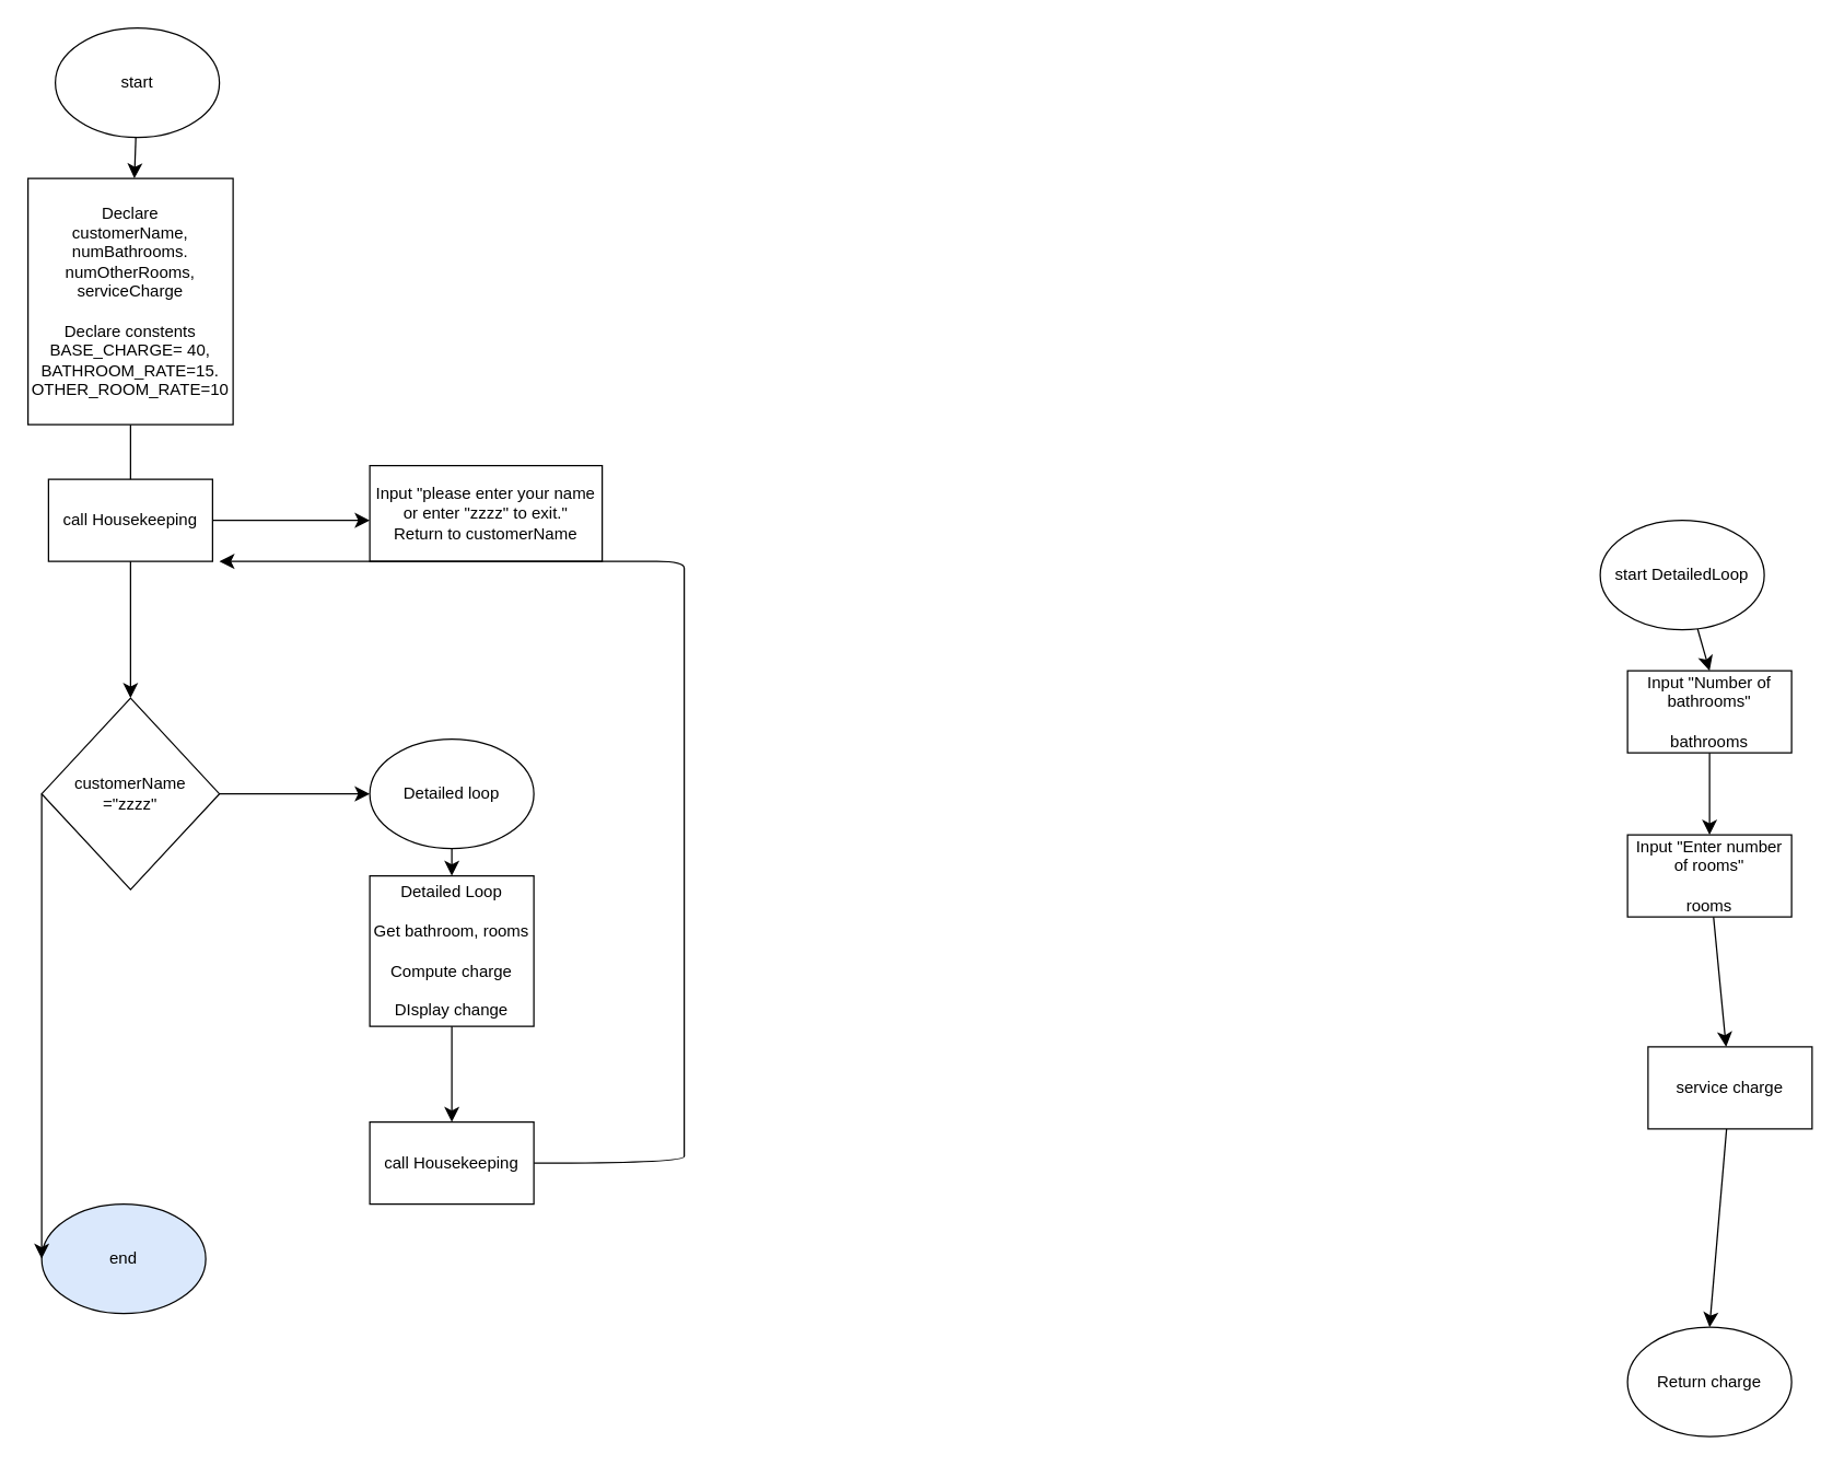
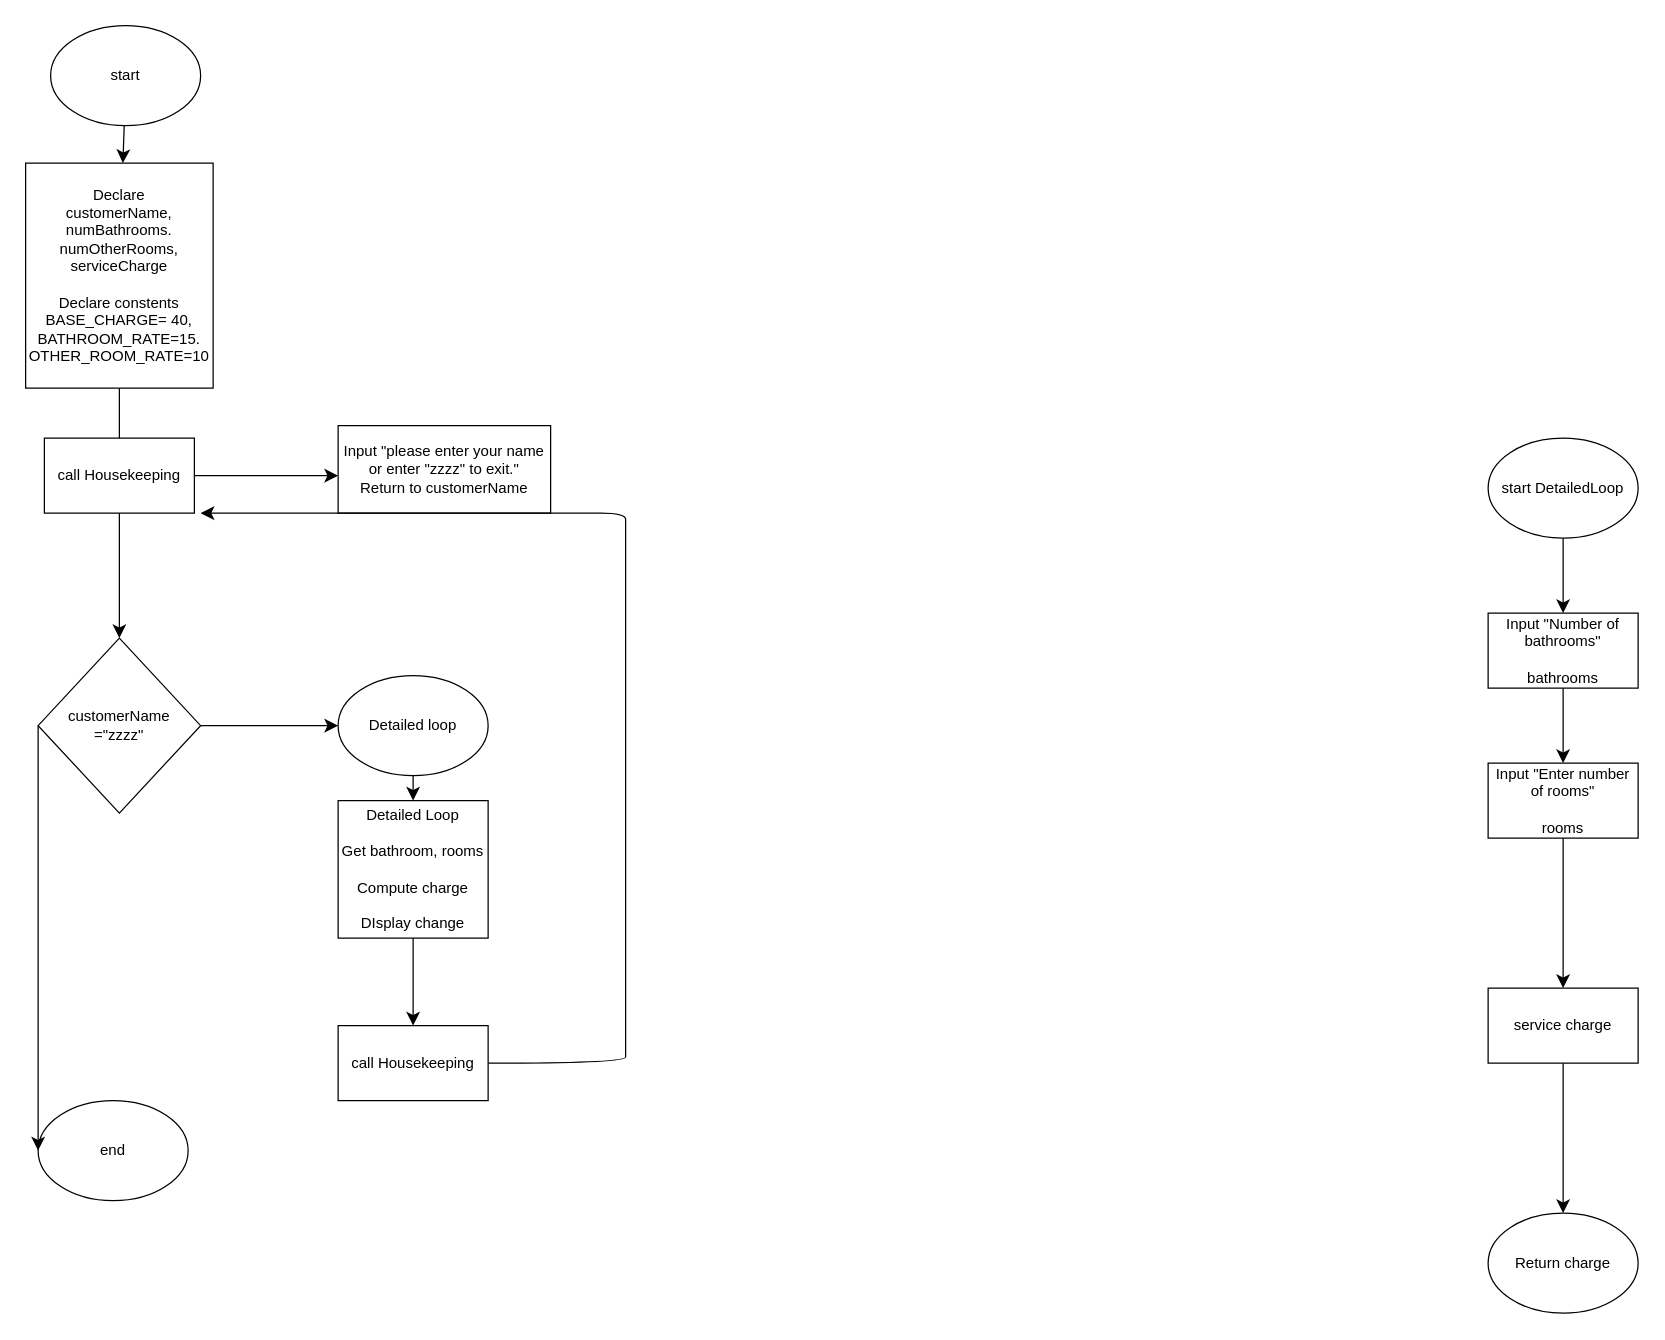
  <mxCell id="0" />
  <mxCell id="1" parent="0" />
  <mxCell id="2" value="" style="edgeStyle=none;curved=1;rounded=0;orthogonalLoop=1;jettySize=auto;html=1;fontSize=12;startSize=8;endSize=8;" edge="1" parent="1" source="3" target="7"><mxGeometry relative="1" as="geometry" /></mxCell>
  <mxCell id="3" value="start" style="ellipse;whiteSpace=wrap;html=1;" vertex="1" parent="1"><mxGeometry x="40" y="20" width="120" height="80" as="geometry" /></mxCell>
- <mxCell id="4" value="end" style="ellipse;whiteSpace=wrap;html=1;fillColor=#dae8fc;" vertex="1" parent="1"><mxGeometry x="30" y="880" width="120" height="80" as="geometry" /></mxCell>
+ <mxCell id="4" value="end" style="ellipse;whiteSpace=wrap;html=1;" vertex="1" parent="1"><mxGeometry x="30" y="880" width="120" height="80" as="geometry" /></mxCell>
  <mxCell id="5" value="Input &quot;please enter your name or enter &quot;zzzz&quot; to exit.&quot;&lt;div&gt;Return to customerName&lt;/div&gt;" style="rounded=0;whiteSpace=wrap;html=1;" vertex="1" parent="1"><mxGeometry x="270" y="340" width="170" height="70" as="geometry" /></mxCell>
  <mxCell id="6" value="" style="edgeStyle=none;curved=1;rounded=0;orthogonalLoop=1;jettySize=auto;html=1;fontSize=12;startSize=8;endSize=8;" edge="1" parent="1" source="7" target="10"><mxGeometry relative="1" as="geometry" /></mxCell>
  <mxCell id="7" value="Declare&lt;div&gt;customerName,&lt;/div&gt;&lt;div&gt;numBathrooms.&lt;/div&gt;&lt;div&gt;numOtherRooms,&lt;/div&gt;&lt;div&gt;serviceCharge&lt;/div&gt;&lt;div&gt;&lt;br&gt;&lt;/div&gt;&lt;div&gt;Declare constents&lt;/div&gt;&lt;div&gt;BASE_CHARGE= 40,&lt;/div&gt;&lt;div&gt;BATHROOM_RATE=15.&lt;/div&gt;&lt;div&gt;OTHER_ROOM_RATE=10&lt;/div&gt;" style="rounded=0;whiteSpace=wrap;html=1;" vertex="1" parent="1"><mxGeometry x="20" y="130" width="150" height="180" as="geometry" /></mxCell>
  <mxCell id="8" value="" style="edgeStyle=none;curved=1;rounded=0;orthogonalLoop=1;jettySize=auto;html=1;fontSize=12;startSize=8;endSize=8;" edge="1" parent="1" source="10"><mxGeometry relative="1" as="geometry"><mxPoint x="270" y="580" as="targetPoint" /></mxGeometry></mxCell>
  <mxCell id="9" style="edgeStyle=none;curved=1;rounded=0;orthogonalLoop=1;jettySize=auto;html=1;fontSize=12;startSize=8;endSize=8;exitX=0;exitY=0.5;exitDx=0;exitDy=0;entryX=0;entryY=0.5;entryDx=0;entryDy=0;" edge="1" parent="1" source="10" target="4"><mxGeometry relative="1" as="geometry"><mxPoint x="-10" y="580" as="targetPoint" /><mxPoint x="0" y="840" as="sourcePoint" /></mxGeometry></mxCell>
  <mxCell id="10" value="customerName&lt;div&gt;=&quot;zzzz&quot;&lt;/div&gt;" style="rhombus;whiteSpace=wrap;html=1;" vertex="1" parent="1"><mxGeometry x="30" y="510" width="130" height="140" as="geometry" /></mxCell>
  <mxCell id="11" value="" style="edgeStyle=none;curved=1;rounded=0;orthogonalLoop=1;jettySize=auto;html=1;fontSize=12;startSize=8;endSize=8;" edge="1" parent="1" target="24"><mxGeometry relative="1" as="geometry"><mxPoint x="330" y="620" as="sourcePoint" /></mxGeometry></mxCell>
  <mxCell id="12" style="edgeStyle=none;curved=1;rounded=0;orthogonalLoop=1;jettySize=auto;html=1;entryX=0.5;entryY=0;entryDx=0;entryDy=0;fontSize=12;startSize=8;endSize=8;" edge="1" parent="1" source="13" target="15"><mxGeometry relative="1" as="geometry" /></mxCell>
- <mxCell id="13" value="start DetailedLoop" style="ellipse;whiteSpace=wrap;html=1;" vertex="1" parent="1"><mxGeometry x="1170" y="380" width="120" height="80" as="geometry" /></mxCell>
+ <mxCell id="13" value="start DetailedLoop" style="ellipse;whiteSpace=wrap;html=1;" vertex="1" parent="1"><mxGeometry x="1190" y="350" width="120" height="80" as="geometry" /></mxCell>
  <mxCell id="14" style="edgeStyle=none;curved=1;rounded=0;orthogonalLoop=1;jettySize=auto;html=1;fontSize=12;startSize=8;endSize=8;" edge="1" parent="1" source="15" target="17"><mxGeometry relative="1" as="geometry" /></mxCell>
  <mxCell id="15" value="Input &quot;Number of bathrooms&quot;&lt;div&gt;&lt;br&gt;&lt;/div&gt;&lt;div&gt;bathrooms&lt;/div&gt;" style="rounded=0;whiteSpace=wrap;html=1;" vertex="1" parent="1"><mxGeometry x="1190" y="490" width="120" height="60" as="geometry" /></mxCell>
  <mxCell id="16" value="" style="edgeStyle=none;curved=1;rounded=0;orthogonalLoop=1;jettySize=auto;html=1;fontSize=12;startSize=8;endSize=8;" edge="1" parent="1" source="17" target="19"><mxGeometry relative="1" as="geometry" /></mxCell>
  <mxCell id="17" value="Input &quot;Enter number of rooms&quot;&lt;div&gt;&lt;br&gt;&lt;/div&gt;&lt;div&gt;rooms&lt;/div&gt;" style="rounded=0;whiteSpace=wrap;html=1;" vertex="1" parent="1"><mxGeometry x="1190" y="610" width="120" height="60" as="geometry" /></mxCell>
  <mxCell id="18" value="" style="edgeStyle=none;curved=1;rounded=0;orthogonalLoop=1;jettySize=auto;html=1;fontSize=12;startSize=8;endSize=8;" edge="1" parent="1" source="19"><mxGeometry relative="1" as="geometry"><mxPoint x="1250" y="970" as="targetPoint" /></mxGeometry></mxCell>
- <mxCell id="19" value="service charge" style="rounded=0;whiteSpace=wrap;html=1;" vertex="1" parent="1"><mxGeometry x="1205" y="765" width="120" height="60" as="geometry" /></mxCell>
+ <mxCell id="19" value="service charge" style="rounded=0;whiteSpace=wrap;html=1;" vertex="1" parent="1"><mxGeometry x="1190" y="790" width="120" height="60" as="geometry" /></mxCell>
  <mxCell id="20" style="edgeStyle=none;curved=1;rounded=0;orthogonalLoop=1;jettySize=auto;html=1;fontSize=12;startSize=8;endSize=8;" edge="1" parent="1" target="21"><mxGeometry relative="1" as="geometry"><mxPoint x="1250" y="1030" as="sourcePoint" /></mxGeometry></mxCell>
  <mxCell id="21" value="Return charge" style="ellipse;whiteSpace=wrap;html=1;" vertex="1" parent="1"><mxGeometry x="1190" y="970" width="120" height="80" as="geometry" /></mxCell>
  <mxCell id="22" value="" style="edgeStyle=none;curved=1;rounded=0;orthogonalLoop=1;jettySize=auto;html=1;fontSize=12;startSize=8;endSize=8;" edge="1" parent="1" source="24"><mxGeometry relative="1" as="geometry"><mxPoint x="330" y="715" as="targetPoint" /></mxGeometry></mxCell>
  <mxCell id="23" value="" style="edgeStyle=none;curved=1;rounded=0;orthogonalLoop=1;jettySize=auto;html=1;fontSize=12;startSize=8;endSize=8;" edge="1" parent="1" source="24" target="30"><mxGeometry relative="1" as="geometry" /></mxCell>
  <mxCell id="24" value="Detailed Loop&lt;div&gt;&lt;br&gt;&lt;/div&gt;&lt;div&gt;Get bathroom, rooms&lt;/div&gt;&lt;div&gt;&lt;br&gt;&lt;/div&gt;&lt;div&gt;Compute charge&lt;/div&gt;&lt;div&gt;&lt;br&gt;&lt;/div&gt;&lt;div&gt;DIsplay change&lt;/div&gt;" style="whiteSpace=wrap;html=1;" vertex="1" parent="1"><mxGeometry x="270" y="640" width="120" height="110" as="geometry" /></mxCell>
  <mxCell id="25" value="" style="edgeStyle=none;curved=1;rounded=0;orthogonalLoop=1;jettySize=auto;html=1;fontSize=12;startSize=8;endSize=8;" edge="1" parent="1" source="26"><mxGeometry relative="1" as="geometry"><mxPoint x="270" y="380" as="targetPoint" /></mxGeometry></mxCell>
  <mxCell id="26" value="call Housekeeping" style="rounded=0;whiteSpace=wrap;html=1;" vertex="1" parent="1"><mxGeometry x="35" y="350" width="120" height="60" as="geometry" /></mxCell>
  <mxCell id="27" value="Detailed loop" style="ellipse;whiteSpace=wrap;html=1;" vertex="1" parent="1"><mxGeometry x="270" y="540" width="120" height="80" as="geometry" /></mxCell>
  <mxCell id="28" style="edgeStyle=none;curved=1;rounded=0;orthogonalLoop=1;jettySize=auto;html=1;exitX=1;exitY=0.5;exitDx=0;exitDy=0;fontSize=12;startSize=8;endSize=8;" edge="1" parent="1"><mxGeometry relative="1" as="geometry"><mxPoint x="390" y="810" as="sourcePoint" /><mxPoint x="390" y="810" as="targetPoint" /></mxGeometry></mxCell>
  <mxCell id="29" style="edgeStyle=none;curved=1;rounded=0;orthogonalLoop=1;jettySize=auto;html=1;fontSize=12;startSize=8;endSize=8;exitX=1;exitY=0.5;exitDx=0;exitDy=0;" edge="1" parent="1" source="30"><mxGeometry relative="1" as="geometry"><mxPoint x="160" y="410" as="targetPoint" /><Array as="points"><mxPoint x="500" y="850" /><mxPoint x="500" y="840" /><mxPoint x="500" y="810" /><mxPoint x="500" y="760" /><mxPoint x="500" y="650" /><mxPoint x="500" y="480" /><mxPoint x="500" y="420" /><mxPoint x="500" y="410" /><mxPoint x="460" y="410" /><mxPoint x="420" y="410" /><mxPoint x="330" y="410" /></Array></mxGeometry></mxCell>
  <mxCell id="30" value="call Housekeeping" style="whiteSpace=wrap;html=1;" vertex="1" parent="1"><mxGeometry x="270" y="820" width="120" height="60" as="geometry" /></mxCell>
